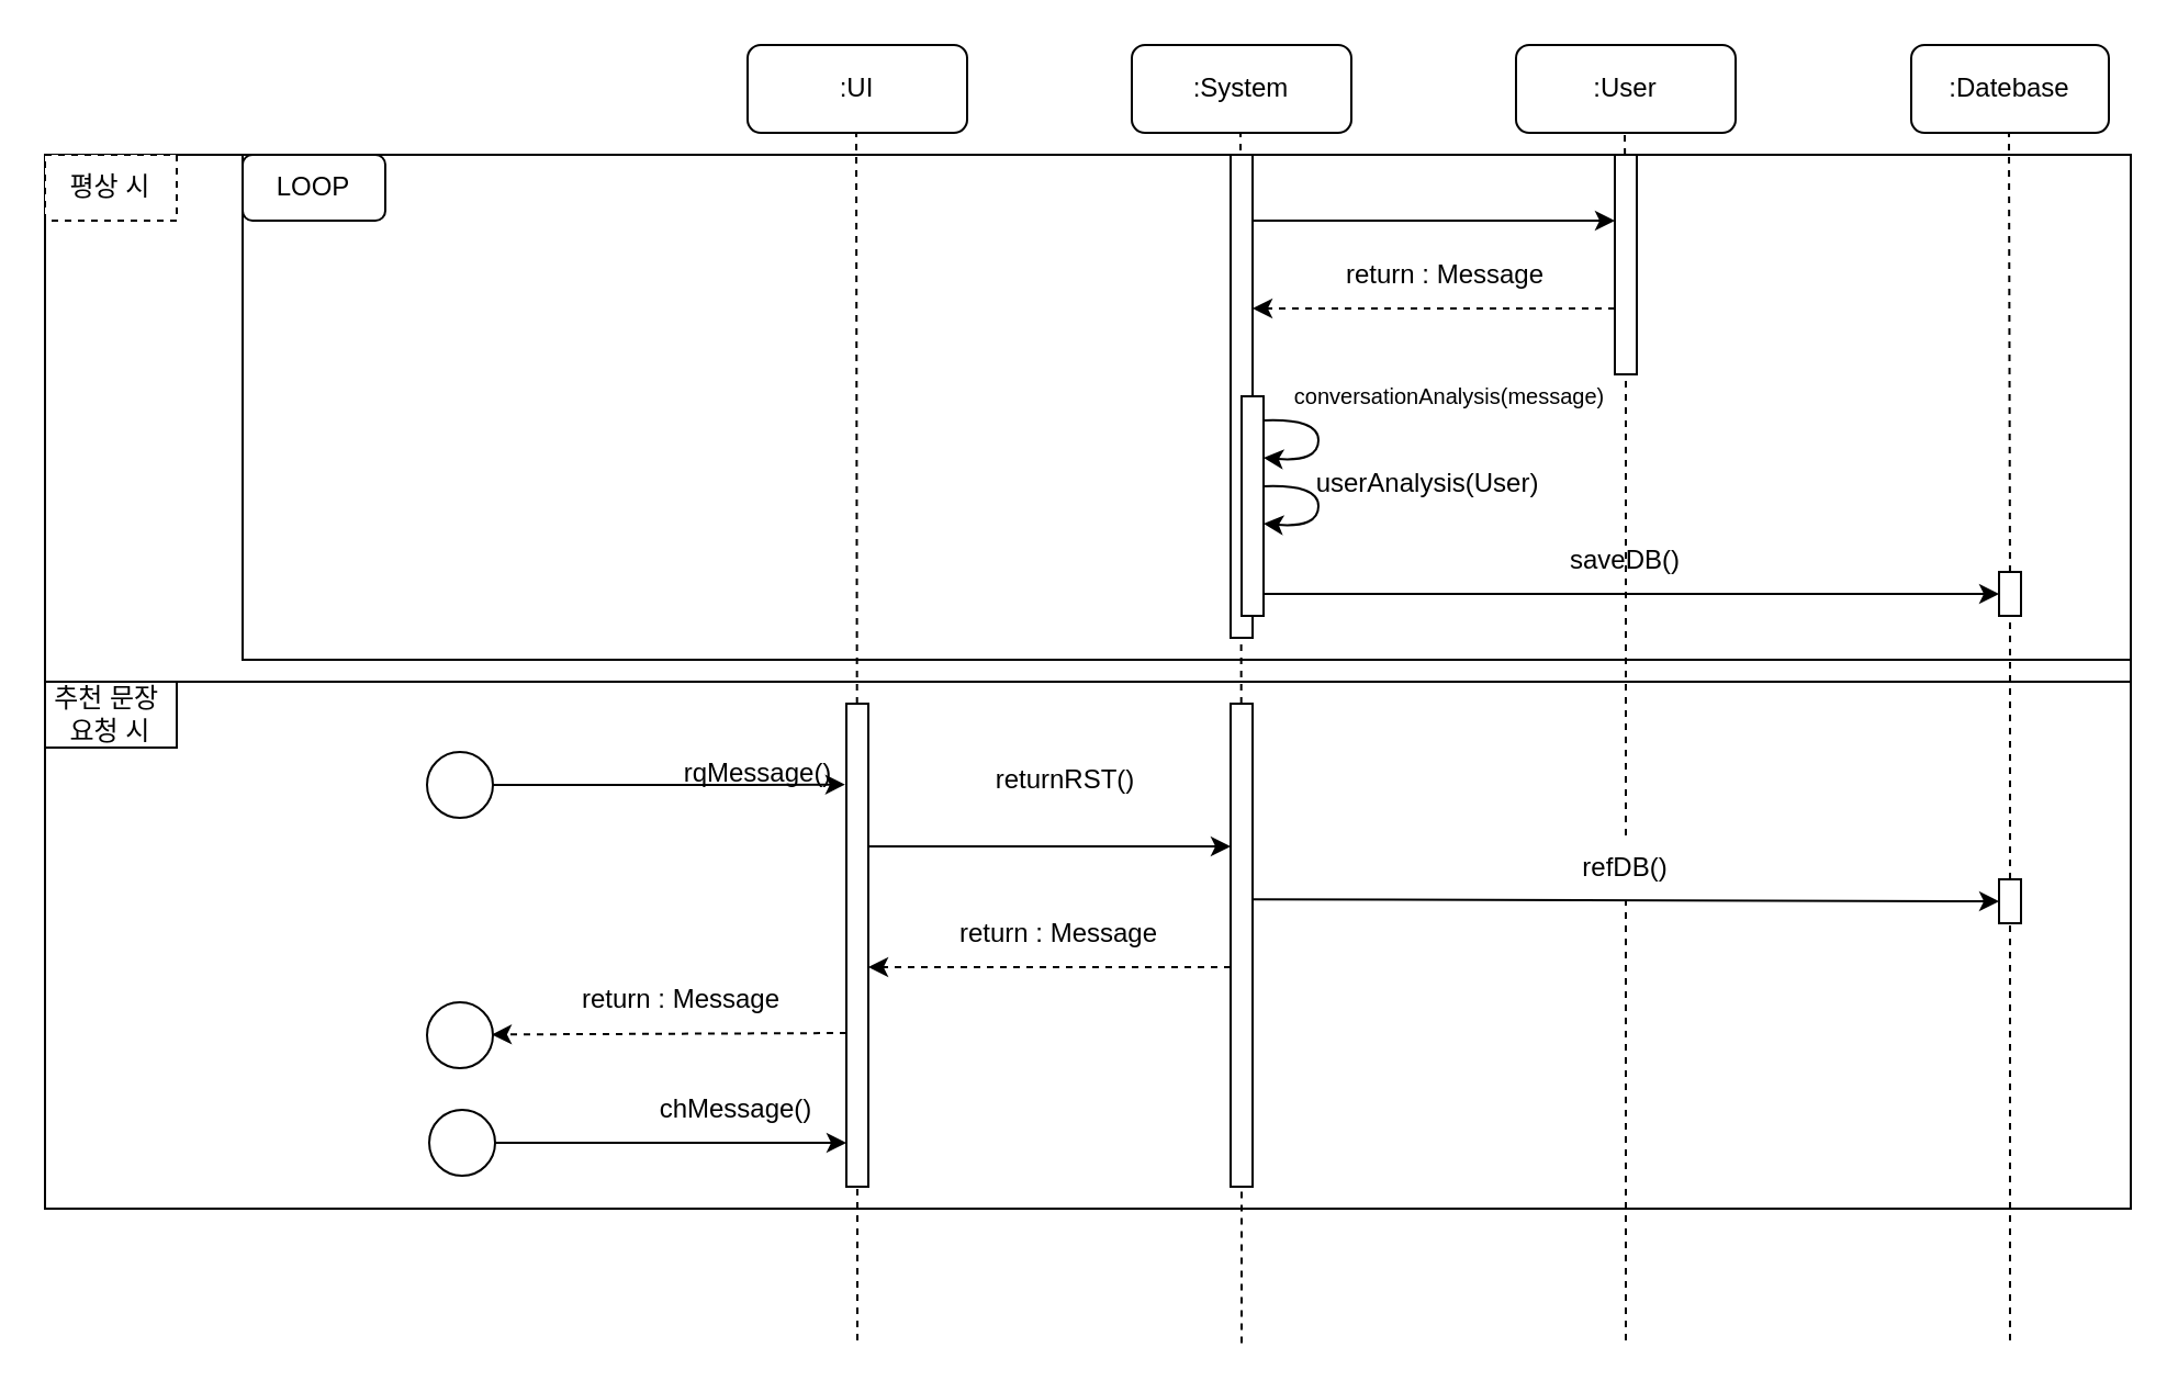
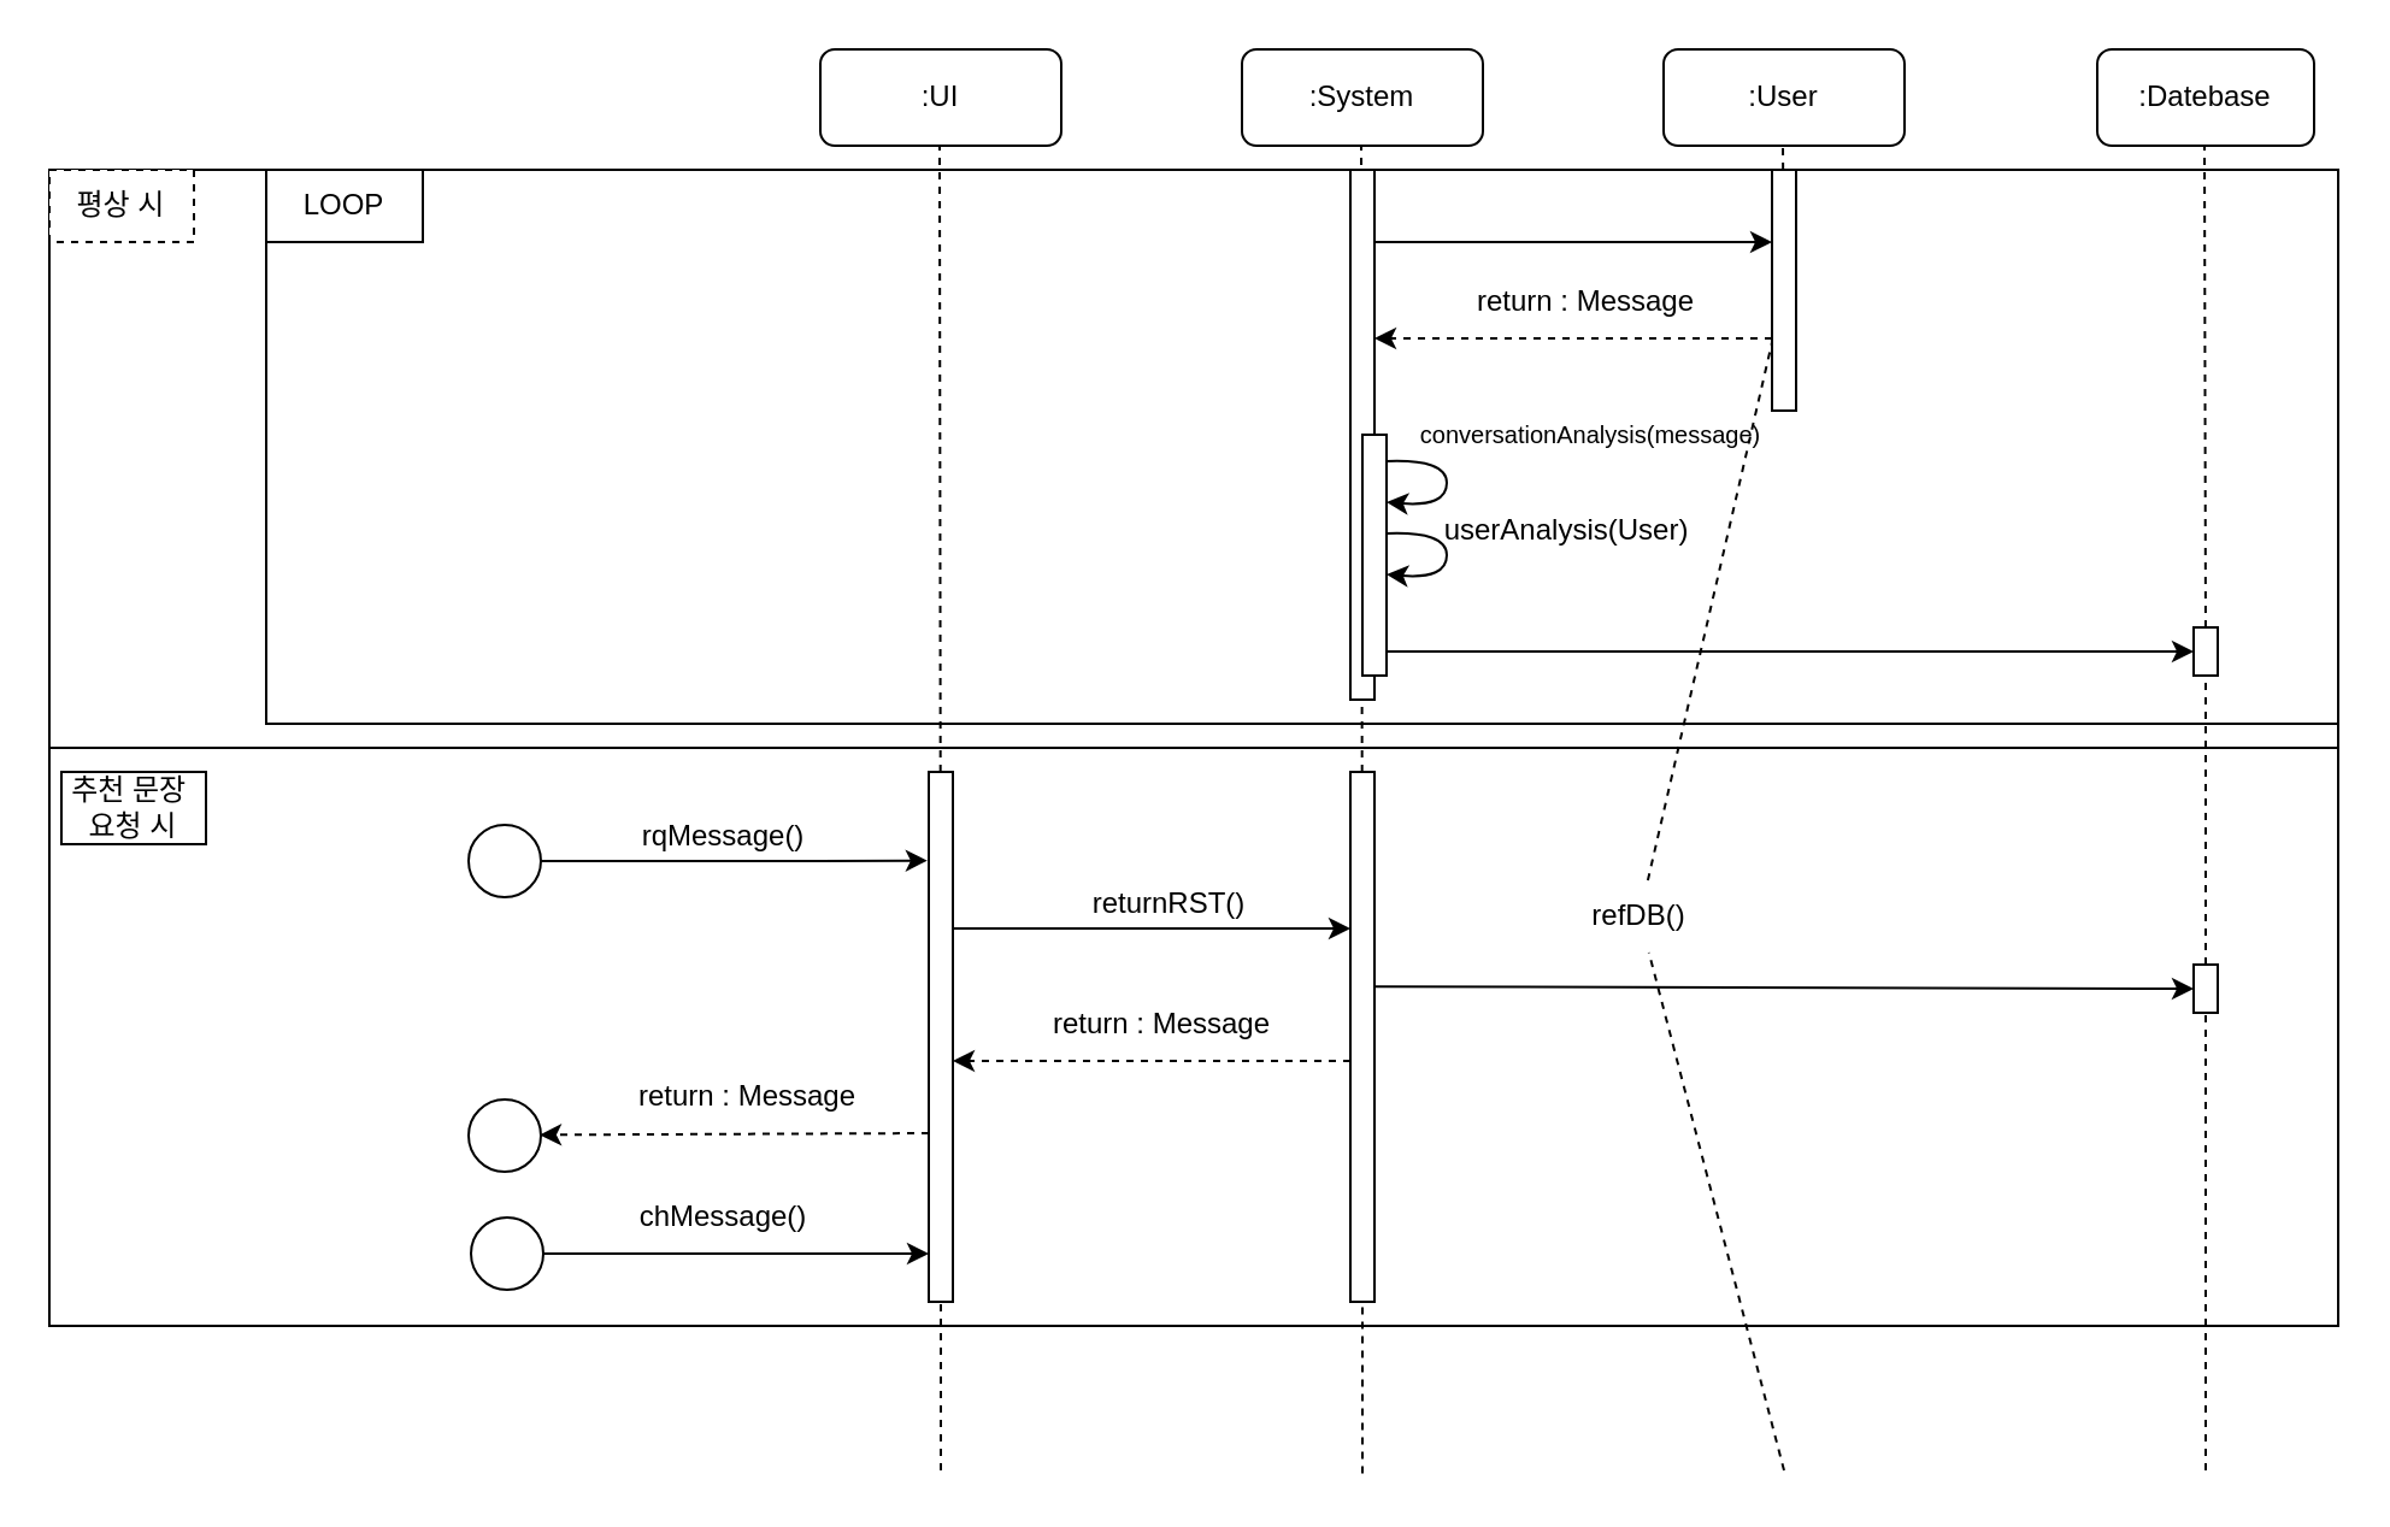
  <mxCell id="0" />
  <mxCell id="1" parent="0" />
  <mxCell id="2" value="" style="rounded=0;whiteSpace=wrap;html=1;" parent="1" vertex="1"><mxGeometry x="20" y="310" width="950" height="240" as="geometry" /></mxCell>
  <mxCell id="3" value="" style="rounded=0;whiteSpace=wrap;html=1;" parent="1" vertex="1"><mxGeometry x="20" y="70" width="950" height="240" as="geometry" /></mxCell>
  <mxCell id="4" value="" style="rounded=0;whiteSpace=wrap;html=1;" parent="1" vertex="1"><mxGeometry x="110" y="70" width="860" height="230" as="geometry" /></mxCell>
  <mxCell id="5" value=":UI" style="rounded=1;whiteSpace=wrap;html=1;" parent="1" vertex="1"><mxGeometry x="340" y="20" width="100" height="40" as="geometry" /></mxCell>
  <mxCell id="6" value=":System" style="rounded=1;whiteSpace=wrap;html=1;" parent="1" vertex="1"><mxGeometry x="515" y="20" width="100" height="40" as="geometry" /></mxCell>
  <mxCell id="7" value=":User" style="rounded=1;whiteSpace=wrap;html=1;" parent="1" vertex="1"><mxGeometry x="690" y="20" width="100" height="40" as="geometry" /></mxCell>
  <mxCell id="8" value=":Datebase" style="rounded=1;whiteSpace=wrap;html=1;" parent="1" vertex="1"><mxGeometry x="870" y="20" width="90" height="40" as="geometry" /></mxCell>
  <mxCell id="9" value="" style="endArrow=none;dashed=1;html=1;rounded=0;" parent="1" source="31" edge="1"><mxGeometry width="50" height="50" relative="1" as="geometry"><mxPoint x="389.5" y="530" as="sourcePoint" /><mxPoint x="389.5" y="60" as="targetPoint" /></mxGeometry></mxCell>
  <mxCell id="10" value="" style="endArrow=none;dashed=1;html=1;rounded=0;" parent="1" source="34" edge="1"><mxGeometry width="50" height="50" relative="1" as="geometry"><mxPoint x="564.5" y="530" as="sourcePoint" /><mxPoint x="564.5" y="60" as="targetPoint" /></mxGeometry></mxCell>
  <mxCell id="11" value="" style="endArrow=none;dashed=1;html=1;rounded=0;" parent="1" source="15" edge="1"><mxGeometry width="50" height="50" relative="1" as="geometry"><mxPoint x="739.5" y="530" as="sourcePoint" /><mxPoint x="739.5" y="60" as="targetPoint" /></mxGeometry></mxCell>
  <mxCell id="12" value="" style="endArrow=none;dashed=1;html=1;rounded=0;" parent="1" source="26" edge="1"><mxGeometry width="50" height="50" relative="1" as="geometry"><mxPoint x="914.5" y="530" as="sourcePoint" /><mxPoint x="914.5" y="60" as="targetPoint" /></mxGeometry></mxCell>
  <mxCell id="13" value="" style="rounded=0;whiteSpace=wrap;html=1;" parent="1" vertex="1"><mxGeometry x="560" y="70" width="10" height="220" as="geometry" /></mxCell>
  <mxCell id="14" value="" style="endArrow=none;dashed=1;html=1;rounded=0;" parent="1" source="40" target="15" edge="1"><mxGeometry width="50" height="50" relative="1" as="geometry"><mxPoint x="739.5" y="530" as="sourcePoint" /><mxPoint x="739.5" y="60" as="targetPoint" /></mxGeometry></mxCell>
  <mxCell id="15" value="" style="rounded=0;whiteSpace=wrap;html=1;" parent="1" vertex="1"><mxGeometry x="735" y="70" width="10" height="100" as="geometry" /></mxCell>
  <mxCell id="16" value="" style="endArrow=classic;html=1;rounded=0;" parent="1" edge="1"><mxGeometry width="50" height="50" relative="1" as="geometry"><mxPoint x="570" y="100" as="sourcePoint" /><mxPoint x="735" y="100" as="targetPoint" /></mxGeometry></mxCell>
  <mxCell id="17" value="" style="endArrow=classic;html=1;rounded=0;dashed=1;" parent="1" edge="1"><mxGeometry width="50" height="50" relative="1" as="geometry"><mxPoint x="735" y="140" as="sourcePoint" /><mxPoint x="570" y="140" as="targetPoint" /></mxGeometry></mxCell>
  <mxCell id="18" value="return : Message" style="text;html=1;strokeColor=none;fillColor=none;align=center;verticalAlign=middle;whiteSpace=wrap;rounded=0;" parent="1" vertex="1"><mxGeometry x="608" y="110" width="100" height="30" as="geometry" /></mxCell>
  <mxCell id="19" value="" style="rounded=0;whiteSpace=wrap;html=1;" parent="1" vertex="1"><mxGeometry x="565" y="180" width="10" height="100" as="geometry" /></mxCell>
  <mxCell id="20" value="" style="curved=1;endArrow=classic;html=1;rounded=0;exitX=1.044;exitY=0.159;exitDx=0;exitDy=0;exitPerimeter=0;entryX=1;entryY=0.4;entryDx=0;entryDy=0;entryPerimeter=0;" parent="1" edge="1"><mxGeometry width="50" height="50" relative="1" as="geometry"><mxPoint x="575" y="191" as="sourcePoint" /><mxPoint x="575" y="208" as="targetPoint" /><Array as="points"><mxPoint x="600" y="190" /><mxPoint x="600" y="210" /></Array></mxGeometry></mxCell>
  <mxCell id="21" value="userAnalysis(User)" style="text;html=1;strokeColor=none;fillColor=none;align=center;verticalAlign=middle;whiteSpace=wrap;rounded=0;" parent="1" vertex="1"><mxGeometry x="620" y="205" width="60" height="30" as="geometry" /></mxCell>
  <mxCell id="22" value="" style="curved=1;endArrow=classic;html=1;rounded=0;exitX=1.044;exitY=0.159;exitDx=0;exitDy=0;exitPerimeter=0;entryX=1;entryY=0.4;entryDx=0;entryDy=0;entryPerimeter=0;" parent="1" edge="1"><mxGeometry width="50" height="50" relative="1" as="geometry"><mxPoint x="575" y="221" as="sourcePoint" /><mxPoint x="575" y="238" as="targetPoint" /><Array as="points"><mxPoint x="600" y="220" /><mxPoint x="600" y="240" /></Array></mxGeometry></mxCell>
  <mxCell id="23" value="&lt;font style=&quot;font-size: 10px;&quot;&gt;conversationAnalysis(message)&lt;/font&gt;" style="text;html=1;strokeColor=none;fillColor=none;align=center;verticalAlign=middle;whiteSpace=wrap;rounded=0;" parent="1" vertex="1"><mxGeometry x="650" y="165" width="20" height="30" as="geometry" /></mxCell>
  <mxCell id="24" value="" style="endArrow=classic;html=1;rounded=0;" parent="1" edge="1"><mxGeometry width="50" height="50" relative="1" as="geometry"><mxPoint x="575" y="270" as="sourcePoint" /><mxPoint x="910" y="270" as="targetPoint" /></mxGeometry></mxCell>
  <mxCell id="25" value="" style="endArrow=none;dashed=1;html=1;rounded=0;" parent="1" source="46" target="26" edge="1"><mxGeometry width="50" height="50" relative="1" as="geometry"><mxPoint x="914.5" y="530" as="sourcePoint" /><mxPoint x="914.5" y="60" as="targetPoint" /></mxGeometry></mxCell>
  <mxCell id="26" value="" style="rounded=0;whiteSpace=wrap;html=1;" parent="1" vertex="1"><mxGeometry x="910" y="260" width="10" height="20" as="geometry" /></mxCell>
  <mxCell id="27" value="평상 시" style="rounded=0;whiteSpace=wrap;html=1;dashed=1;" parent="1" vertex="1"><mxGeometry x="20" y="70" width="60" height="30" as="geometry" /></mxCell>
- <mxCell id="28" value="추천 문장&amp;nbsp;&lt;br&gt;요청 시" style="rounded=0;whiteSpace=wrap;html=1;" parent="1" vertex="1"><mxGeometry x="20" y="310" width="60" height="30" as="geometry" /></mxCell>
+ <mxCell id="28" value="추천 문장&amp;nbsp;&lt;br&gt;요청 시" style="rounded=0;whiteSpace=wrap;html=1;" parent="1" vertex="1"><mxGeometry x="25" y="320" width="60" height="30" as="geometry" /></mxCell>
  <mxCell id="29" value="" style="endArrow=classic;html=1;rounded=0;entryX=0.043;entryY=0.181;entryDx=0;entryDy=0;entryPerimeter=0;" parent="1" edge="1"><mxGeometry width="50" height="50" relative="1" as="geometry"><mxPoint x="224" y="357" as="sourcePoint" /><mxPoint x="384.43" y="356.82" as="targetPoint" /><Array as="points"><mxPoint x="339" y="357" /></Array></mxGeometry></mxCell>
  <mxCell id="30" value="" style="endArrow=none;dashed=1;html=1;rounded=0;" parent="1" target="31" edge="1"><mxGeometry width="50" height="50" relative="1" as="geometry"><mxPoint x="390" y="610" as="sourcePoint" /><mxPoint x="389.5" y="60" as="targetPoint" /></mxGeometry></mxCell>
  <mxCell id="31" value="" style="rounded=0;whiteSpace=wrap;html=1;" parent="1" vertex="1"><mxGeometry x="385" y="320" width="10" height="220" as="geometry" /></mxCell>
- <mxCell id="32" value="rqMessage()" style="text;html=1;strokeColor=none;fillColor=none;align=center;verticalAlign=middle;whiteSpace=wrap;rounded=0;" parent="1" vertex="1"><mxGeometry x="315" y="337" width="60" height="30" as="geometry" /></mxCell>
+ <mxCell id="32" value="rqMessage()" style="text;html=1;strokeColor=none;fillColor=none;align=center;verticalAlign=middle;whiteSpace=wrap;rounded=0;" parent="1" vertex="1"><mxGeometry x="270" y="332" width="60" height="30" as="geometry" /></mxCell>
  <mxCell id="33" value="" style="endArrow=none;dashed=1;html=1;rounded=0;" parent="1" target="34" edge="1"><mxGeometry width="50" height="50" relative="1" as="geometry"><mxPoint x="565" y="611.231" as="sourcePoint" /><mxPoint x="564.5" y="60" as="targetPoint" /></mxGeometry></mxCell>
  <mxCell id="34" value="" style="rounded=0;whiteSpace=wrap;html=1;" parent="1" vertex="1"><mxGeometry x="560" y="320" width="10" height="220" as="geometry" /></mxCell>
  <mxCell id="35" value="" style="endArrow=classic;html=1;rounded=0;" parent="1" edge="1"><mxGeometry width="50" height="50" relative="1" as="geometry"><mxPoint x="395" y="385" as="sourcePoint" /><mxPoint x="560" y="385" as="targetPoint" /></mxGeometry></mxCell>
- <mxCell id="36" value="returnRST()" style="text;html=1;strokeColor=none;fillColor=none;align=center;verticalAlign=middle;whiteSpace=wrap;rounded=0;" parent="1" vertex="1"><mxGeometry x="455" y="340" width="60" height="30" as="geometry" /></mxCell>
+ <mxCell id="36" value="returnRST()" style="text;html=1;strokeColor=none;fillColor=none;align=center;verticalAlign=middle;whiteSpace=wrap;rounded=0;" parent="1" vertex="1"><mxGeometry x="455" y="360" width="60" height="30" as="geometry" /></mxCell>
  <mxCell id="37" value="" style="endArrow=classic;html=1;rounded=0;exitX=1.043;exitY=0.405;exitDx=0;exitDy=0;exitPerimeter=0;entryX=0;entryY=0.5;entryDx=0;entryDy=0;" parent="1" source="34" target="46" edge="1"><mxGeometry width="50" height="50" relative="1" as="geometry"><mxPoint x="575" y="410" as="sourcePoint" /><mxPoint x="915" y="410" as="targetPoint" /></mxGeometry></mxCell>
  <mxCell id="38" value="" style="endArrow=none;dashed=1;html=1;rounded=0;" parent="1" target="40" edge="1"><mxGeometry width="50" height="50" relative="1" as="geometry"><mxPoint x="740" y="610" as="sourcePoint" /><mxPoint x="740" y="170" as="targetPoint" /></mxGeometry></mxCell>
- <mxCell id="39" value="saveDB()" style="text;html=1;strokeColor=none;fillColor=none;align=center;verticalAlign=middle;whiteSpace=wrap;rounded=0;fontSize=12;" parent="1" vertex="1"><mxGeometry x="710" y="240" width="60" height="30" as="geometry" /></mxCell>
- <mxCell id="40" value="refDB()" style="text;html=1;strokeColor=none;fillColor=none;align=center;verticalAlign=middle;whiteSpace=wrap;rounded=0;" parent="1" vertex="1"><mxGeometry x="710" y="380" width="60" height="30" as="geometry" /></mxCell>
+ <mxCell id="40" value="refDB()" style="text;html=1;strokeColor=none;fillColor=none;align=center;verticalAlign=middle;whiteSpace=wrap;rounded=0;" parent="1" vertex="1"><mxGeometry x="650" y="365" width="60" height="30" as="geometry" /></mxCell>
  <mxCell id="41" value="" style="endArrow=classic;html=1;rounded=0;dashed=1;" parent="1" edge="1"><mxGeometry width="50" height="50" relative="1" as="geometry"><mxPoint x="560" y="440" as="sourcePoint" /><mxPoint x="395" y="440" as="targetPoint" /></mxGeometry></mxCell>
  <mxCell id="42" value="return : Message" style="text;html=1;strokeColor=none;fillColor=none;align=center;verticalAlign=middle;whiteSpace=wrap;rounded=0;" parent="1" vertex="1"><mxGeometry x="432" y="410" width="100" height="30" as="geometry" /></mxCell>
  <mxCell id="43" value="" style="endArrow=classic;html=1;rounded=0;entryX=0.852;entryY=0.685;entryDx=0;entryDy=0;entryPerimeter=0;dashed=1;" parent="1" edge="1"><mxGeometry width="50" height="50" relative="1" as="geometry"><mxPoint x="385" y="470" as="sourcePoint" /><mxPoint x="223.52" y="470.7" as="targetPoint" /></mxGeometry></mxCell>
  <mxCell id="44" value="return : Message" style="text;html=1;strokeColor=none;fillColor=none;align=center;verticalAlign=middle;whiteSpace=wrap;rounded=0;" parent="1" vertex="1"><mxGeometry x="260" y="440" width="100" height="30" as="geometry" /></mxCell>
  <mxCell id="45" value="" style="endArrow=none;dashed=1;html=1;rounded=0;" parent="1" target="46" edge="1"><mxGeometry width="50" height="50" relative="1" as="geometry"><mxPoint x="915" y="610" as="sourcePoint" /><mxPoint x="915" y="280" as="targetPoint" /></mxGeometry></mxCell>
  <mxCell id="46" value="" style="rounded=0;whiteSpace=wrap;html=1;" parent="1" vertex="1"><mxGeometry x="910" y="400" width="10" height="20" as="geometry" /></mxCell>
  <mxCell id="47" value="" style="endArrow=classic;html=1;rounded=0;entryX=0.043;entryY=0.181;entryDx=0;entryDy=0;entryPerimeter=0;" parent="1" edge="1"><mxGeometry width="50" height="50" relative="1" as="geometry"><mxPoint x="225" y="520" as="sourcePoint" /><mxPoint x="385" y="520" as="targetPoint" /></mxGeometry></mxCell>
- <mxCell id="48" value="chMessage()" style="text;html=1;strokeColor=none;fillColor=none;align=center;verticalAlign=middle;whiteSpace=wrap;rounded=0;" parent="1" vertex="1"><mxGeometry x="295" y="490" width="80" height="30" as="geometry" /></mxCell>
+ <mxCell id="48" value="chMessage()" style="text;html=1;strokeColor=none;fillColor=none;align=center;verticalAlign=middle;whiteSpace=wrap;rounded=0;" parent="1" vertex="1"><mxGeometry x="260" y="490" width="80" height="30" as="geometry" /></mxCell>
  <mxCell id="49" value="" style="ellipse;whiteSpace=wrap;html=1;aspect=fixed;" parent="1" vertex="1"><mxGeometry x="194" y="342" width="30" height="30" as="geometry" /></mxCell>
  <mxCell id="50" value="" style="ellipse;whiteSpace=wrap;html=1;aspect=fixed;" parent="1" vertex="1"><mxGeometry x="194" y="456" width="30" height="30" as="geometry" /></mxCell>
  <mxCell id="51" value="" style="ellipse;whiteSpace=wrap;html=1;aspect=fixed;" parent="1" vertex="1"><mxGeometry x="195" y="505" width="30" height="30" as="geometry" /></mxCell>
- <mxCell id="52" value="LOOP" style="whiteSpace=wrap;html=1;rounded=1;" parent="1" vertex="1"><mxGeometry x="110" y="70" width="65" height="30" as="geometry" /></mxCell>
+ <mxCell id="52" value="LOOP" style="rounded=0;whiteSpace=wrap;html=1;" parent="1" vertex="1"><mxGeometry x="110" y="70" width="65" height="30" as="geometry" /></mxCell>
